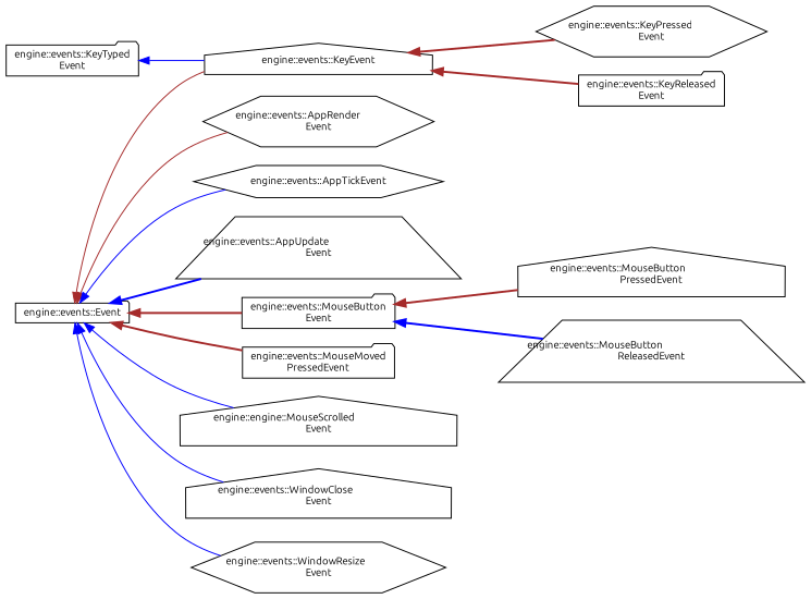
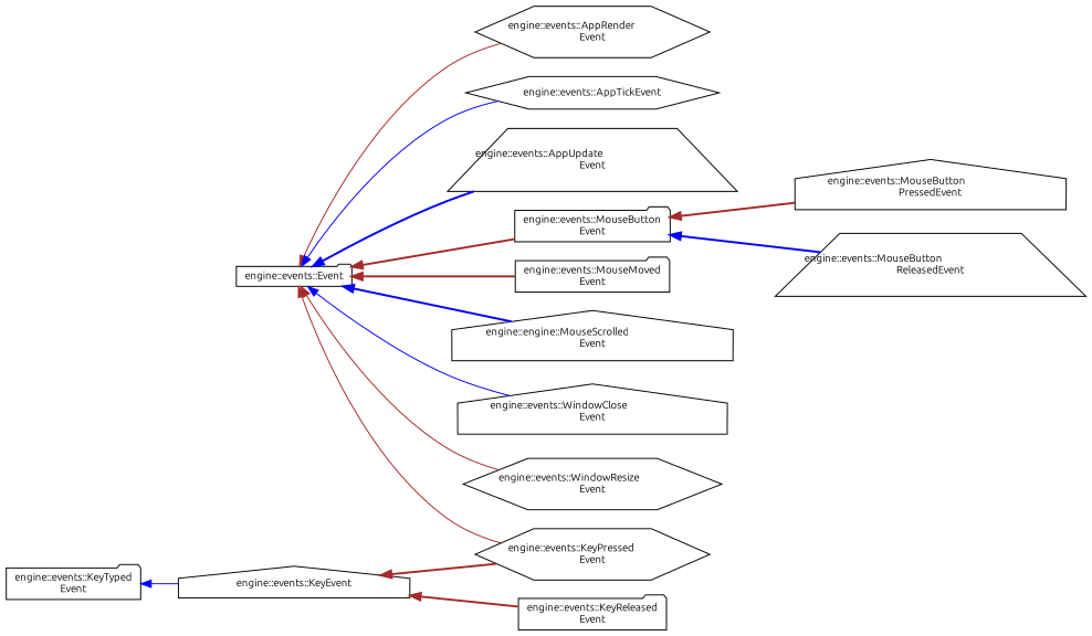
  digraph {
    fontname=Ubuntu
    rankdir=LR
    node [color=black fillcolor=white fontname=Ubuntu fontsize=10 shape=folder style=filled]
    edge [color=brown dir=back fontname=Ubuntu fontsize=10 labelfontname=Helvetica labelfontsize=10 style=bold]
    n1 [height=0.2 label="engine::events::Event" width=0.4]
    n2 [height=0.2 label="engine::events::AppRender\lEvent" shape=hexagon width=0.4]
    n3 [height=0.2 label="engine::events::AppTickEvent" shape=hexagon width=0.4]
    n4 [height=0.2 label="engine::events::AppUpdate\lEvent" shape=trapezium width=0.4]
    n5 [height=0.2 label="engine::events::KeyEvent" shape=house width=0.4]
    n6 [height=0.2 label="engine::events::MouseButton\lEvent" width=0.4]
-   n7 [height=0.2 label="engine::events::MouseMoved\lPressedEvent" width=0.4]
+   n7 [height=0.2 label="engine::events::MouseMoved\lEvent" width=0.4]
    n8 [height=0.2 label="engine::engine::MouseScrolled\lEvent" shape=house width=0.4]
    n9 [height=0.2 label="engine::events::WindowClose\lEvent" shape=house width=0.4]
    n10 [height=0.2 label="engine::events::WindowResize\lEvent" shape=hexagon width=0.4]
    n11 [height=0.2 label="engine::events::KeyPressed\lEvent" shape=hexagon width=0.4]
    n12 [height=0.2 label="engine::events::KeyReleased\lEvent" width=0.4]
    n13 [height=0.2 label="engine::events::MouseButton\lPressedEvent" shape=house width=0.4]
    n14 [height=0.2 label="engine::events::MouseButton\lReleasedEvent" shape=trapezium width=0.4]
    n15 [height=0.2 label="engine::events::KeyTyped\lEvent" width=0.4]
    n1 -> n2 [style=solid]
    n1 -> n3 [color=blue style=solid]
    n1 -> n4 [color=blue]
-   n1 -> n5 [style=solid]
+   n1 -> n11 [style=solid]
    n1 -> n6
    n1 -> n7
-   n1 -> n8 [color=blue style=solid]
+   n1 -> n8 [color=blue]
    n1 -> n9 [color=blue style=solid]
-   n1 -> n10 [color=blue style=solid]
+   n1 -> n10 [style=solid]
    n5 -> n11
    n5 -> n12
    n6 -> n13
    n6 -> n14 [color=blue]
    n15 -> n5 [color=blue style=solid]
  }
